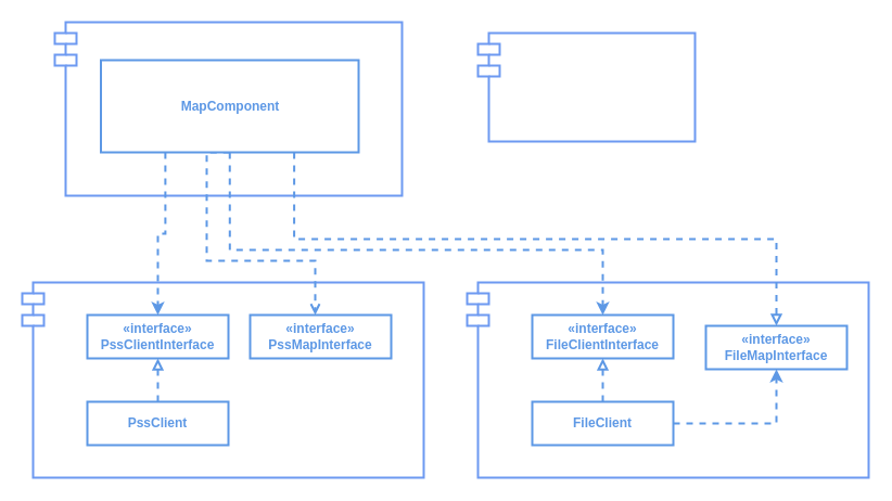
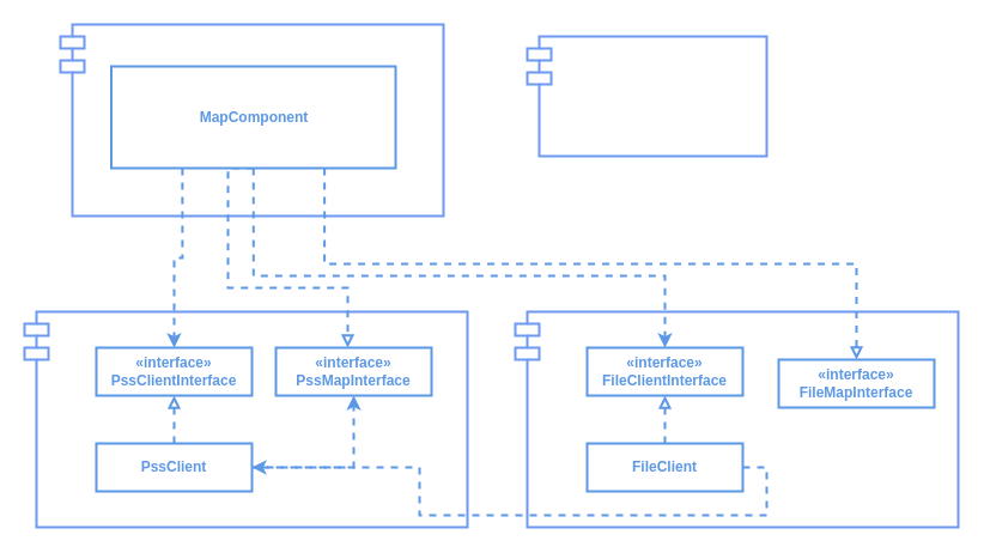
  <mxCell id="0" />
  <mxCell id="1" parent="0" />
  <mxCell id="2" value="" style="shape=module;align=left;spacingLeft=20;align=center;verticalAlign=top;whiteSpace=wrap;html=1;strokeColor=#6D99F1;strokeWidth=2;" vertex="1" parent="1"><mxGeometry x="20" y="260" width="370" height="180" as="geometry" /></mxCell>
  <mxCell id="3" value="&lt;font color=&quot;#5d98e5&quot;&gt;&lt;b&gt;«interface»&lt;br&gt;PssMapInterface&lt;/b&gt;&lt;br&gt;&lt;/font&gt;" style="html=1;whiteSpace=wrap;strokeWidth=2;strokeColor=#5d98e5;" vertex="1" parent="1"><mxGeometry x="230" y="290" width="130" height="40" as="geometry" /></mxCell>
  <mxCell id="4" value="&lt;font color=&quot;#5d98e5&quot;&gt;&lt;b&gt;«interface»&lt;br&gt;PssClientInterface&lt;/b&gt;&lt;br&gt;&lt;/font&gt;" style="html=1;whiteSpace=wrap;strokeWidth=2;strokeColor=#5d98e5;" vertex="1" parent="1"><mxGeometry x="80" y="290" width="130" height="40" as="geometry" /></mxCell>
+ <mxCell id="5" style="edgeStyle=orthogonalEdgeStyle;rounded=0;orthogonalLoop=1;jettySize=auto;html=1;exitX=1;exitY=0.5;exitDx=0;exitDy=0;entryX=0.5;entryY=1;entryDx=0;entryDy=0;strokeColor=#5D98E5;strokeWidth=2;dashed=1;" edge="1" parent="1" source="7" target="3"><mxGeometry relative="1" as="geometry" /></mxCell>
  <mxCell id="6" style="edgeStyle=orthogonalEdgeStyle;rounded=0;orthogonalLoop=1;jettySize=auto;html=1;exitX=0.5;exitY=0;exitDx=0;exitDy=0;entryX=0.5;entryY=1;entryDx=0;entryDy=0;strokeColor=#5D98E5;dashed=1;endArrow=block;endFill=0;strokeWidth=2;" edge="1" parent="1" source="7" target="4"><mxGeometry relative="1" as="geometry" /></mxCell>
  <mxCell id="7" value="&lt;font color=&quot;#5d98e5&quot;&gt;&lt;b&gt;PssClient&lt;/b&gt;&lt;/font&gt;" style="html=1;whiteSpace=wrap;strokeColor=#5d98e5;strokeWidth=2;" vertex="1" parent="1"><mxGeometry x="80" y="370" width="130" height="40" as="geometry" /></mxCell>
  <mxCell id="8" value="" style="shape=module;align=left;spacingLeft=20;align=center;verticalAlign=top;whiteSpace=wrap;html=1;strokeColor=#6D99F1;strokeWidth=2;" vertex="1" parent="1"><mxGeometry x="430" y="260" width="370" height="180" as="geometry" /></mxCell>
  <mxCell id="9" value="&lt;font color=&quot;#5d98e5&quot;&gt;&lt;b&gt;«interface»&lt;br&gt;FileMapInterface&lt;/b&gt;&lt;br&gt;&lt;/font&gt;" style="html=1;whiteSpace=wrap;strokeWidth=2;strokeColor=#5d98e5;" vertex="1" parent="1"><mxGeometry x="650" y="300" width="130" height="40" as="geometry" /></mxCell>
  <mxCell id="10" value="&lt;font color=&quot;#5d98e5&quot;&gt;&lt;b&gt;«interface»&lt;br&gt;FileClientInterface&lt;/b&gt;&lt;br&gt;&lt;/font&gt;" style="html=1;whiteSpace=wrap;strokeWidth=2;strokeColor=#5d98e5;" vertex="1" parent="1"><mxGeometry x="490" y="290" width="130" height="40" as="geometry" /></mxCell>
- <mxCell id="11" style="edgeStyle=orthogonalEdgeStyle;rounded=0;orthogonalLoop=1;jettySize=auto;html=1;exitX=1;exitY=0.5;exitDx=0;exitDy=0;entryX=0.5;entryY=1;entryDx=0;entryDy=0;strokeColor=#5D98E5;strokeWidth=2;dashed=1;" edge="1" parent="1" source="13" target="9"><mxGeometry relative="1" as="geometry" /></mxCell>
+ <mxCell id="11" style="edgeStyle=orthogonalEdgeStyle;rounded=0;orthogonalLoop=1;jettySize=auto;html=1;exitX=1;exitY=0.5;exitDx=0;exitDy=0;strokeColor=#5D98E5;strokeWidth=2;dashed=1;" edge="1" parent="1" source="13" target="7"><mxGeometry relative="1" as="geometry" /></mxCell>
  <mxCell id="12" style="edgeStyle=orthogonalEdgeStyle;rounded=0;orthogonalLoop=1;jettySize=auto;html=1;exitX=0.5;exitY=0;exitDx=0;exitDy=0;entryX=0.5;entryY=1;entryDx=0;entryDy=0;strokeColor=#5D98E5;dashed=1;endArrow=block;endFill=0;strokeWidth=2;" edge="1" parent="1" source="13" target="10"><mxGeometry relative="1" as="geometry" /></mxCell>
  <mxCell id="13" value="&lt;font color=&quot;#5d98e5&quot;&gt;&lt;b&gt;FileClient&lt;/b&gt;&lt;/font&gt;" style="html=1;whiteSpace=wrap;strokeColor=#5d98e5;strokeWidth=2;" vertex="1" parent="1"><mxGeometry x="490" y="370" width="130" height="40" as="geometry" /></mxCell>
  <mxCell id="14" value="" style="shape=module;align=left;spacingLeft=20;align=center;verticalAlign=top;whiteSpace=wrap;html=1;strokeColor=#6D99F1;strokeWidth=2;" vertex="1" parent="1"><mxGeometry x="440" y="30" width="200" height="100" as="geometry" /></mxCell>
  <mxCell id="15" value="" style="shape=module;align=left;spacingLeft=20;align=center;verticalAlign=top;whiteSpace=wrap;html=1;strokeColor=#6D99F1;strokeWidth=2;" vertex="1" parent="1"><mxGeometry x="50" y="20" width="320" height="160" as="geometry" /></mxCell>
  <mxCell id="16" style="edgeStyle=orthogonalEdgeStyle;rounded=0;orthogonalLoop=1;jettySize=auto;html=1;exitX=0.25;exitY=1;exitDx=0;exitDy=0;strokeColor=#5D98E5;strokeWidth=2;dashed=1;" edge="1" parent="1" source="20" target="4"><mxGeometry relative="1" as="geometry" /></mxCell>
- <mxCell id="17" style="edgeStyle=orthogonalEdgeStyle;rounded=0;orthogonalLoop=1;jettySize=auto;html=1;exitX=0.5;exitY=1;exitDx=0;exitDy=0;strokeColor=#5D98E5;dashed=1;strokeWidth=2;endArrow=open;endFill=0;" edge="1" parent="1" source="20" target="3"><mxGeometry relative="1" as="geometry"><Array as="points"><mxPoint x="190" y="140" /><mxPoint x="190" y="240" /><mxPoint x="290" y="240" /></Array></mxGeometry></mxCell>
+ <mxCell id="17" style="edgeStyle=orthogonalEdgeStyle;rounded=0;orthogonalLoop=1;jettySize=auto;html=1;exitX=0.5;exitY=1;exitDx=0;exitDy=0;strokeColor=#5D98E5;dashed=1;strokeWidth=2;endArrow=block;endFill=0;" edge="1" parent="1" source="20" target="3"><mxGeometry relative="1" as="geometry"><Array as="points"><mxPoint x="190" y="140" /><mxPoint x="190" y="240" /><mxPoint x="290" y="240" /></Array></mxGeometry></mxCell>
  <mxCell id="18" style="edgeStyle=orthogonalEdgeStyle;rounded=0;orthogonalLoop=1;jettySize=auto;html=1;exitX=0.5;exitY=1;exitDx=0;exitDy=0;dashed=1;strokeColor=#5D98E5;strokeWidth=2;align=center;verticalAlign=middle;fontFamily=Helvetica;fontSize=11;fontColor=default;labelBackgroundColor=default;endArrow=classic;" edge="1" parent="1" source="20" target="10"><mxGeometry relative="1" as="geometry"><Array as="points"><mxPoint x="211" y="230" /><mxPoint x="555" y="230" /></Array></mxGeometry></mxCell>
  <mxCell id="19" style="edgeStyle=orthogonalEdgeStyle;rounded=0;orthogonalLoop=1;jettySize=auto;html=1;exitX=0.75;exitY=1;exitDx=0;exitDy=0;dashed=1;strokeColor=#5D98E5;strokeWidth=2;align=center;verticalAlign=middle;fontFamily=Helvetica;fontSize=11;fontColor=default;labelBackgroundColor=default;endArrow=block;endFill=0;" edge="1" parent="1" source="20" target="9"><mxGeometry relative="1" as="geometry" /></mxCell>
  <mxCell id="20" value="&lt;font color=&quot;#5d98e5&quot;&gt;&lt;b&gt;MapComponent&lt;/b&gt;&lt;/font&gt;" style="html=1;whiteSpace=wrap;strokeColor=#5d98e5;strokeWidth=2;" vertex="1" parent="1"><mxGeometry x="92.5" y="55" width="237.5" height="85" as="geometry" /></mxCell>
